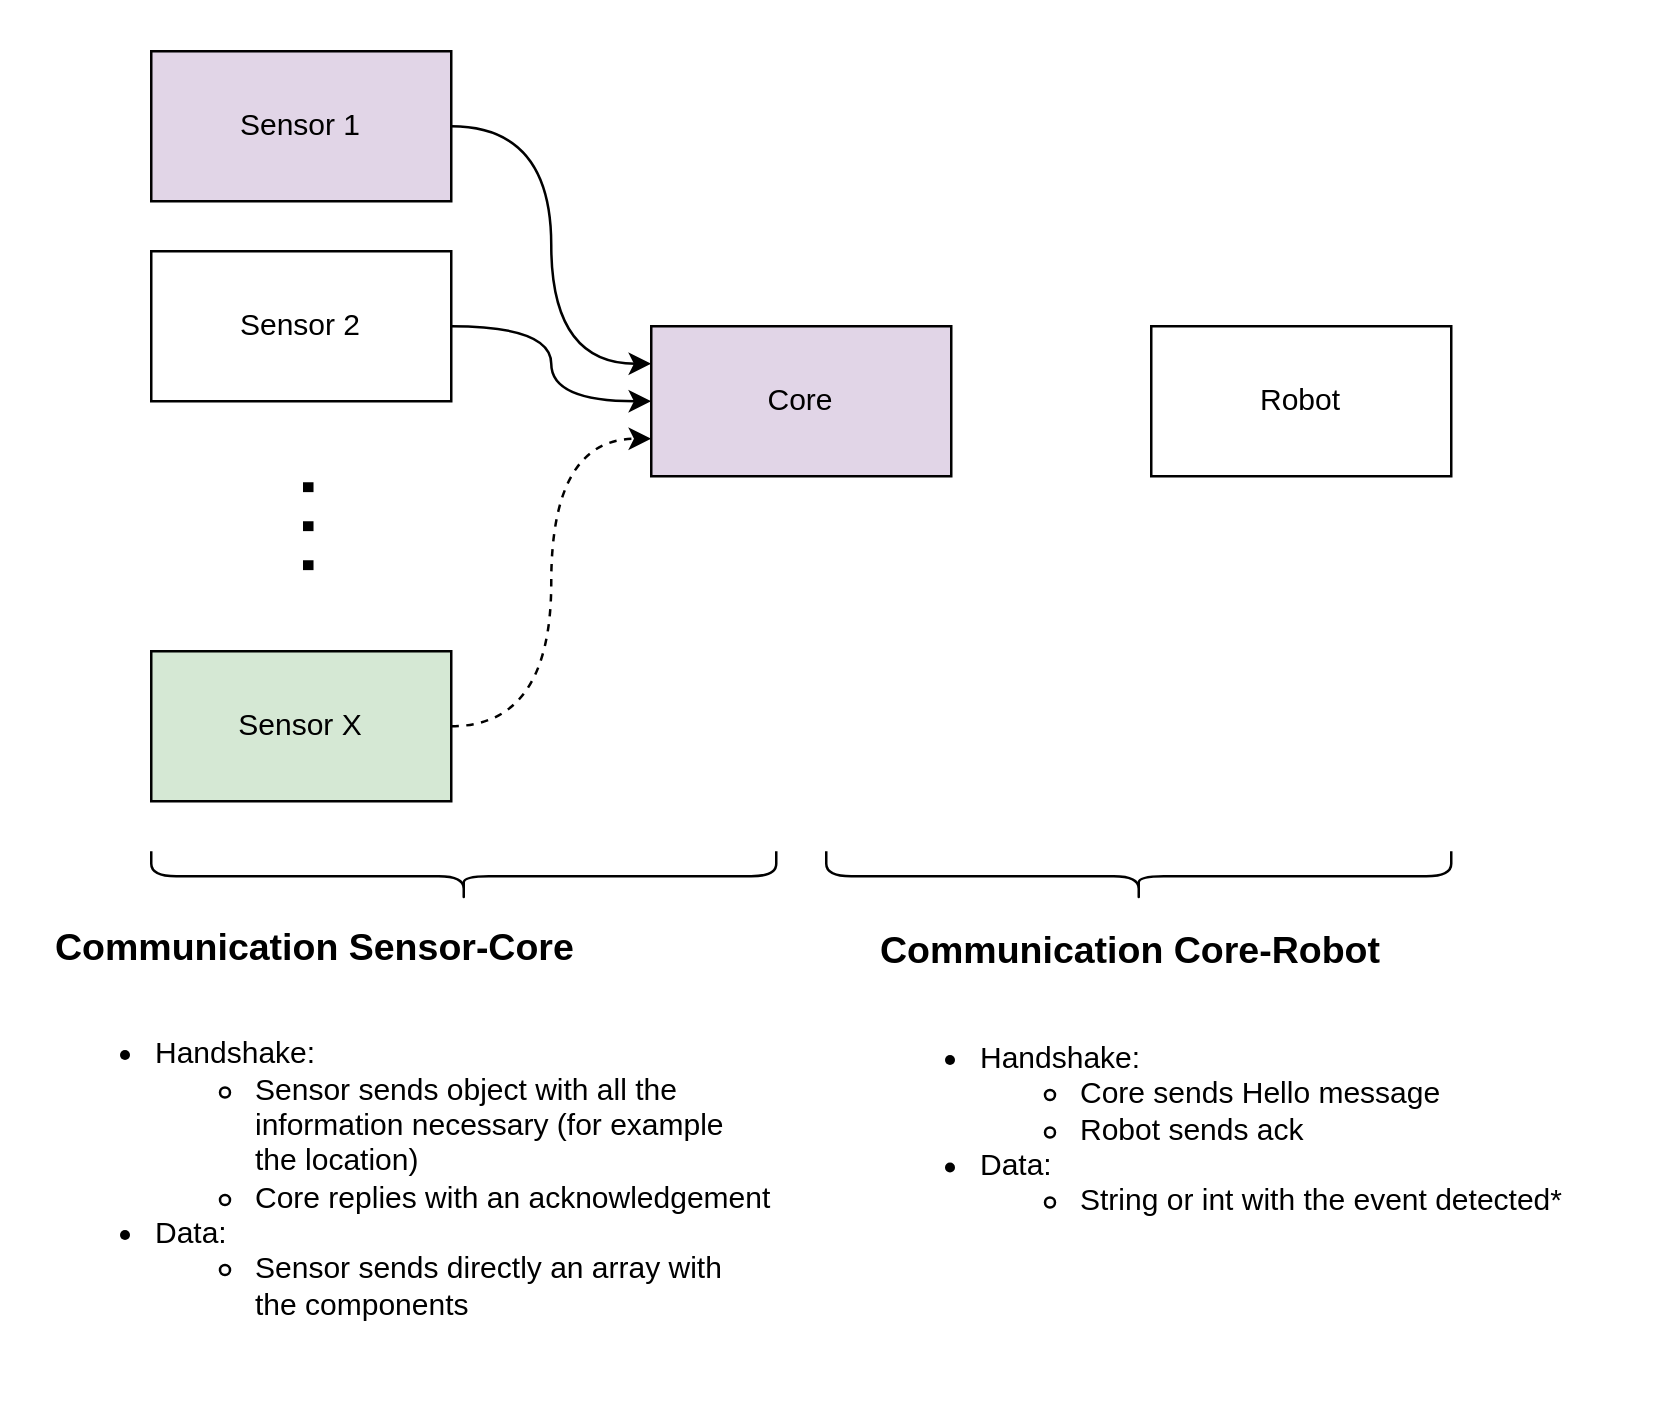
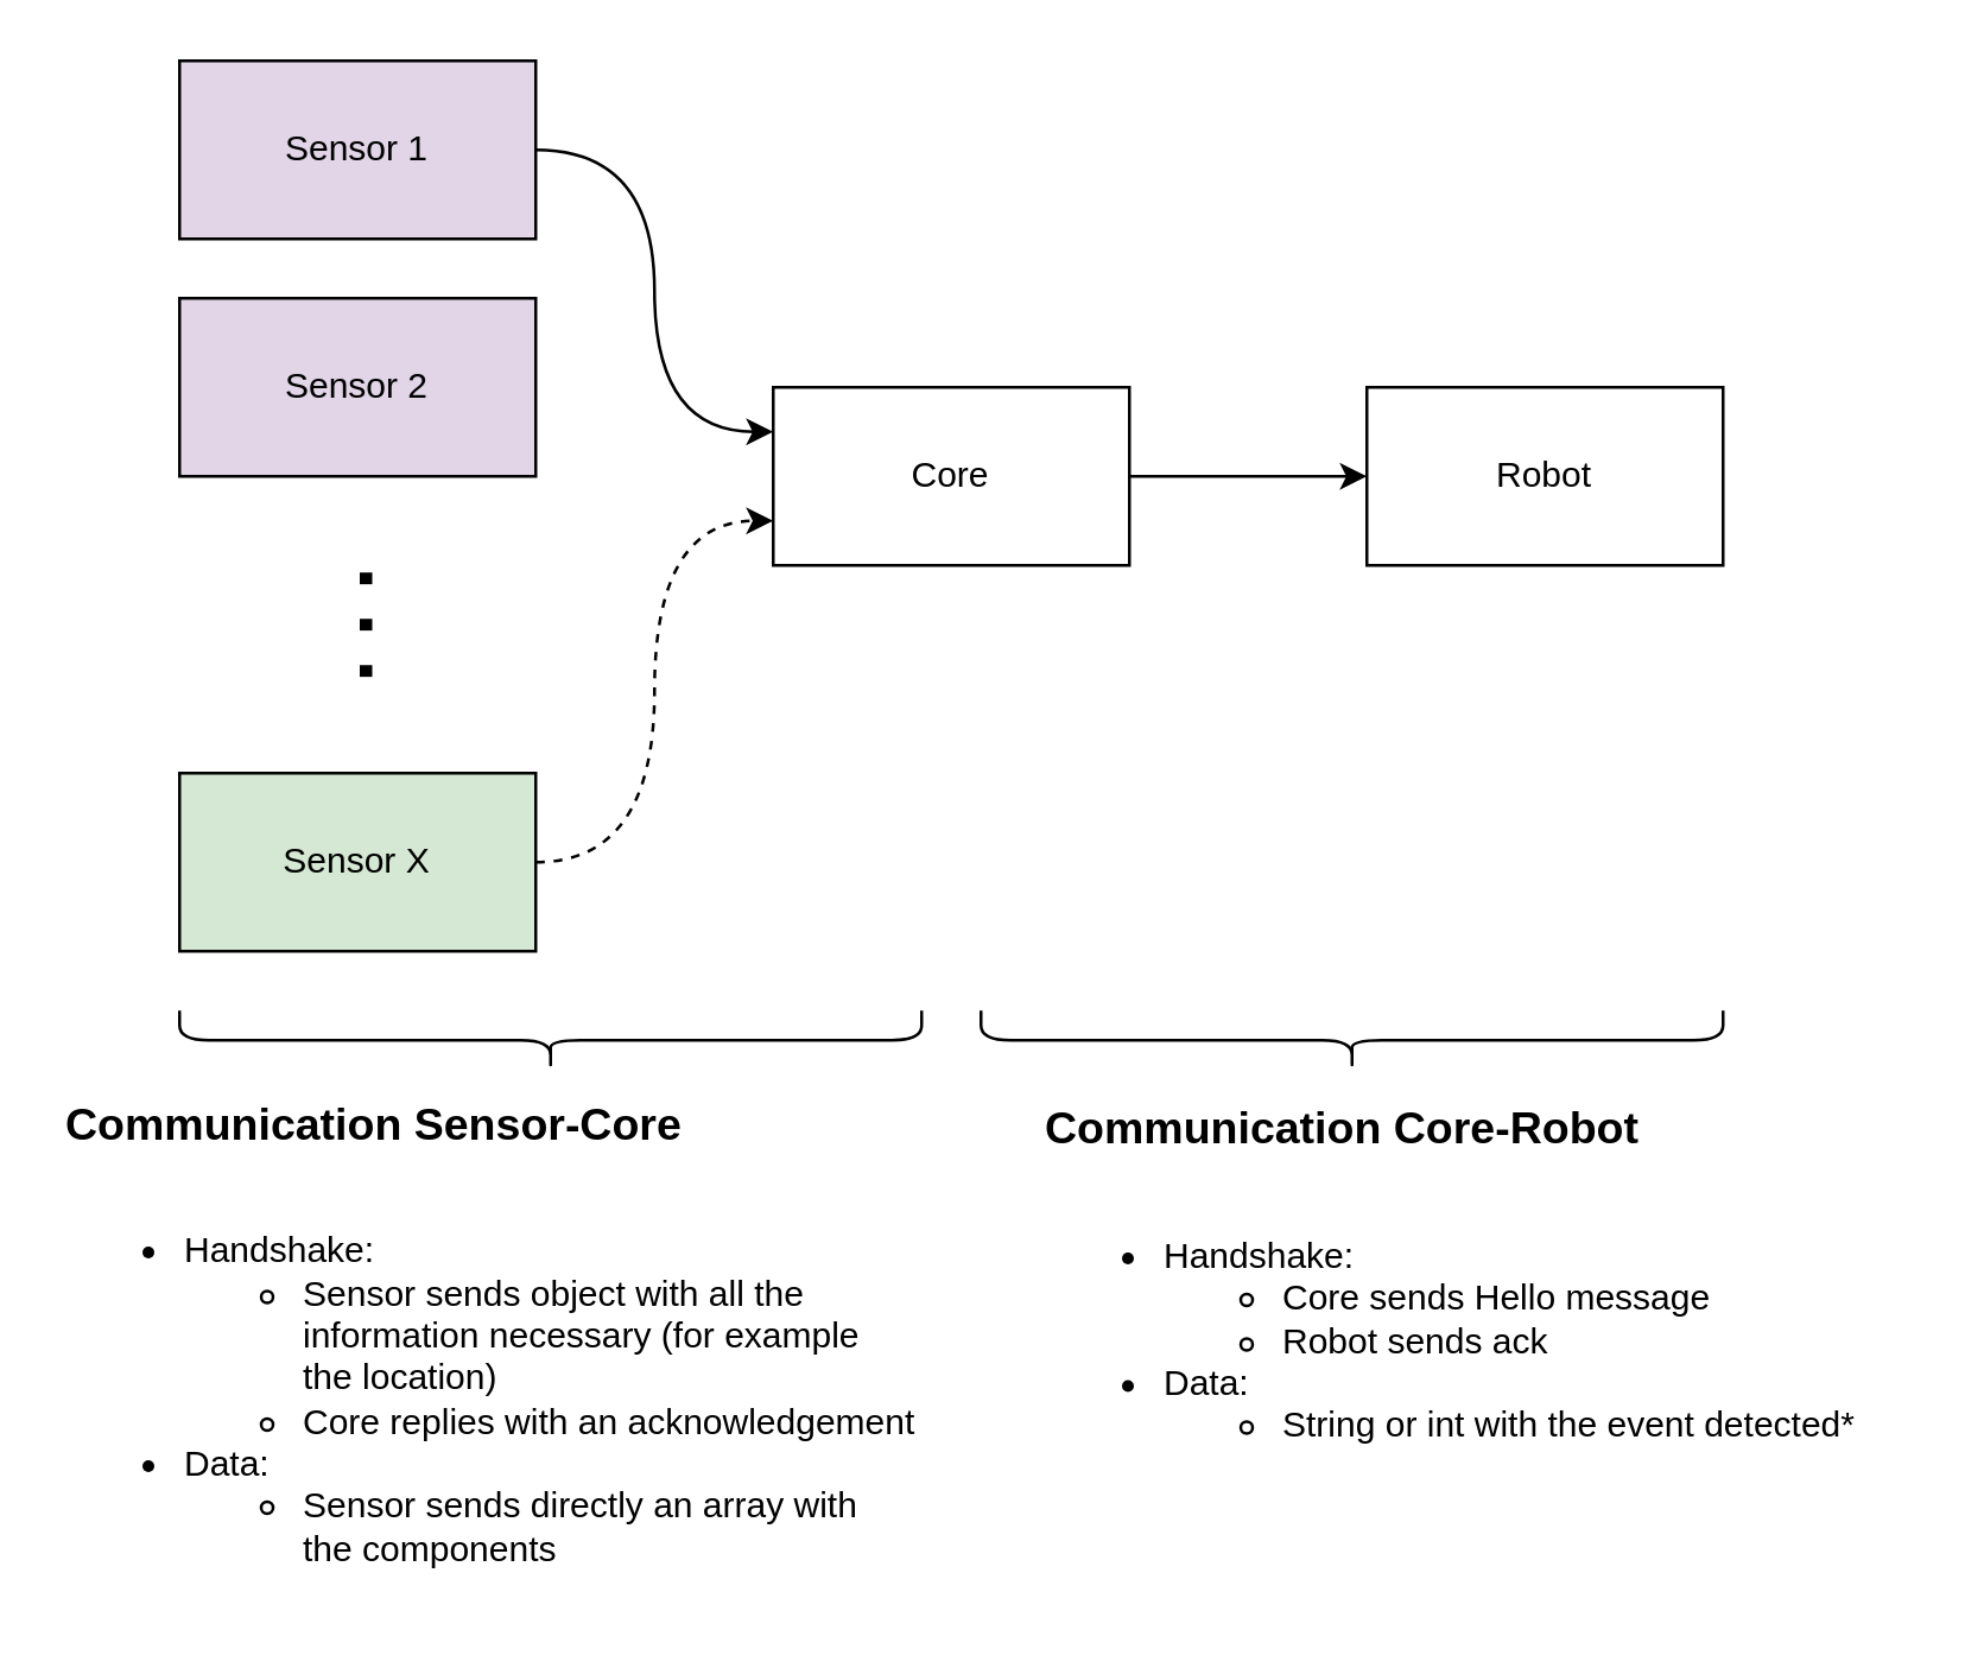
  <mxCell id="0" />
  <mxCell id="1" parent="0" />
  <mxCell id="2" style="edgeStyle=orthogonalEdgeStyle;rounded=0;orthogonalLoop=1;jettySize=auto;html=1;exitX=1;exitY=0.5;exitDx=0;exitDy=0;entryX=0;entryY=0.25;entryDx=0;entryDy=0;fontSize=28;curved=1;" parent="1" source="3" target="10" edge="1"><mxGeometry relative="1" as="geometry" /></mxCell>
  <mxCell id="3" value="Sensor 1" style="rounded=0;whiteSpace=wrap;html=1;fillColor=#e1d5e7;" parent="1" vertex="1"><mxGeometry x="60" y="20" width="120" height="60" as="geometry" /></mxCell>
- <mxCell id="4" style="edgeStyle=orthogonalEdgeStyle;curved=1;rounded=0;orthogonalLoop=1;jettySize=auto;html=1;exitX=1;exitY=0.5;exitDx=0;exitDy=0;entryX=0;entryY=0.5;entryDx=0;entryDy=0;fontSize=28;" parent="1" source="5" target="10" edge="1"><mxGeometry relative="1" as="geometry" /></mxCell>
- <mxCell id="5" value="Sensor 2" style="rounded=0;whiteSpace=wrap;html=1;" parent="1" vertex="1"><mxGeometry x="60" y="100" width="120" height="60" as="geometry" /></mxCell>
+ <mxCell id="5" value="Sensor 2" style="rounded=0;whiteSpace=wrap;html=1;fillColor=#e1d5e7;" parent="1" vertex="1"><mxGeometry x="60" y="100" width="120" height="60" as="geometry" /></mxCell>
  <mxCell id="6" style="edgeStyle=orthogonalEdgeStyle;curved=1;rounded=0;orthogonalLoop=1;jettySize=auto;html=1;exitX=1;exitY=0.5;exitDx=0;exitDy=0;entryX=0;entryY=0.75;entryDx=0;entryDy=0;fontSize=28;dashed=1;" parent="1" source="7" target="10" edge="1"><mxGeometry relative="1" as="geometry" /></mxCell>
  <mxCell id="7" value="Sensor X" style="rounded=0;whiteSpace=wrap;html=1;fillColor=#d5e8d4;" parent="1" vertex="1"><mxGeometry x="60" y="260" width="120" height="60" as="geometry" /></mxCell>
  <mxCell id="8" value=". . ." style="text;html=1;align=center;verticalAlign=middle;resizable=0;points=[];;autosize=1;rotation=90;fontSize=28;fontStyle=1" parent="1" vertex="1"><mxGeometry x="106" y="190" width="50" height="40" as="geometry" /></mxCell>
- <mxCell id="10" value="Core" style="rounded=0;whiteSpace=wrap;html=1;fillColor=#e1d5e7;" parent="1" vertex="1"><mxGeometry x="260" y="130" width="120" height="60" as="geometry" /></mxCell>
+ <mxCell id="9" style="edgeStyle=orthogonalEdgeStyle;curved=1;rounded=0;orthogonalLoop=1;jettySize=auto;html=1;exitX=1;exitY=0.5;exitDx=0;exitDy=0;entryX=0;entryY=0.5;entryDx=0;entryDy=0;fontSize=28;" parent="1" source="10" target="11" edge="1"><mxGeometry relative="1" as="geometry" /></mxCell>
+ <mxCell id="10" value="Core" style="rounded=0;whiteSpace=wrap;html=1;" parent="1" vertex="1"><mxGeometry x="260" y="130" width="120" height="60" as="geometry" /></mxCell>
  <mxCell id="11" value="Robot" style="rounded=0;whiteSpace=wrap;html=1;" parent="1" vertex="1"><mxGeometry x="460" y="130" width="120" height="60" as="geometry" /></mxCell>
  <mxCell id="12" value="&lt;font&gt;&lt;b&gt;&lt;font style=&quot;font-size: 15px&quot;&gt;Communication Sensor-Core&lt;/font&gt;&lt;/b&gt;&lt;br&gt;&lt;br&gt;&lt;ul&gt;&lt;li&gt;&lt;font&gt;Handshake:&amp;nbsp;&lt;/font&gt;&lt;/li&gt;&lt;ul&gt;&lt;li&gt;&lt;font&gt;Sensor sends object with all the &lt;br&gt;information&amp;nbsp;&lt;/font&gt;necessary (for example &lt;br&gt;the location)&lt;/li&gt;&lt;li&gt;&lt;font&gt;Core replies with an acknowledgement&lt;/font&gt;&lt;/li&gt;&lt;/ul&gt;&lt;li&gt;&lt;font&gt;Data:&lt;/font&gt;&lt;/li&gt;&lt;ul&gt;&lt;li&gt;&lt;font&gt;Sensor sends directly an array with&lt;br&gt;the components&lt;/font&gt;&lt;/li&gt;&lt;/ul&gt;&lt;/ul&gt;&lt;/font&gt;" style="text;html=1;align=left;verticalAlign=middle;resizable=0;points=[];;autosize=1;fontSize=12;" parent="1" vertex="1"><mxGeometry x="20" y="370" width="300" height="170" as="geometry" /></mxCell>
  <mxCell id="13" value="&lt;font&gt;&lt;b&gt;&lt;font style=&quot;font-size: 15px&quot;&gt;Communication Core-Robot&lt;/font&gt;&lt;/b&gt;&lt;br&gt;&lt;br&gt;&lt;ul&gt;&lt;li&gt;&lt;font&gt;Handshake:&amp;nbsp;&lt;/font&gt;&lt;/li&gt;&lt;ul&gt;&lt;li&gt;&lt;span&gt;Core sends Hello message&lt;/span&gt;&lt;/li&gt;&lt;li&gt;&lt;span&gt;Robot sends ack&lt;/span&gt;&lt;/li&gt;&lt;/ul&gt;&lt;li&gt;&lt;span&gt;Data:&lt;/span&gt;&lt;br&gt;&lt;/li&gt;&lt;ul&gt;&lt;li&gt;String or int with the event detected*&lt;/li&gt;&lt;/ul&gt;&lt;/ul&gt;&lt;/font&gt;" style="text;html=1;align=left;verticalAlign=middle;resizable=0;points=[];;autosize=1;fontSize=12;" parent="1" vertex="1"><mxGeometry x="350" y="370" width="290" height="130" as="geometry" /></mxCell>
  <mxCell id="14" value="" style="shape=curlyBracket;whiteSpace=wrap;html=1;rounded=1;fontSize=12;rotation=-90;" parent="1" vertex="1"><mxGeometry x="175" y="225" width="20" height="250" as="geometry" /></mxCell>
  <mxCell id="15" value="" style="shape=curlyBracket;whiteSpace=wrap;html=1;rounded=1;fontSize=12;rotation=-90;" parent="1" vertex="1"><mxGeometry x="445" y="225" width="20" height="250" as="geometry" /></mxCell>
